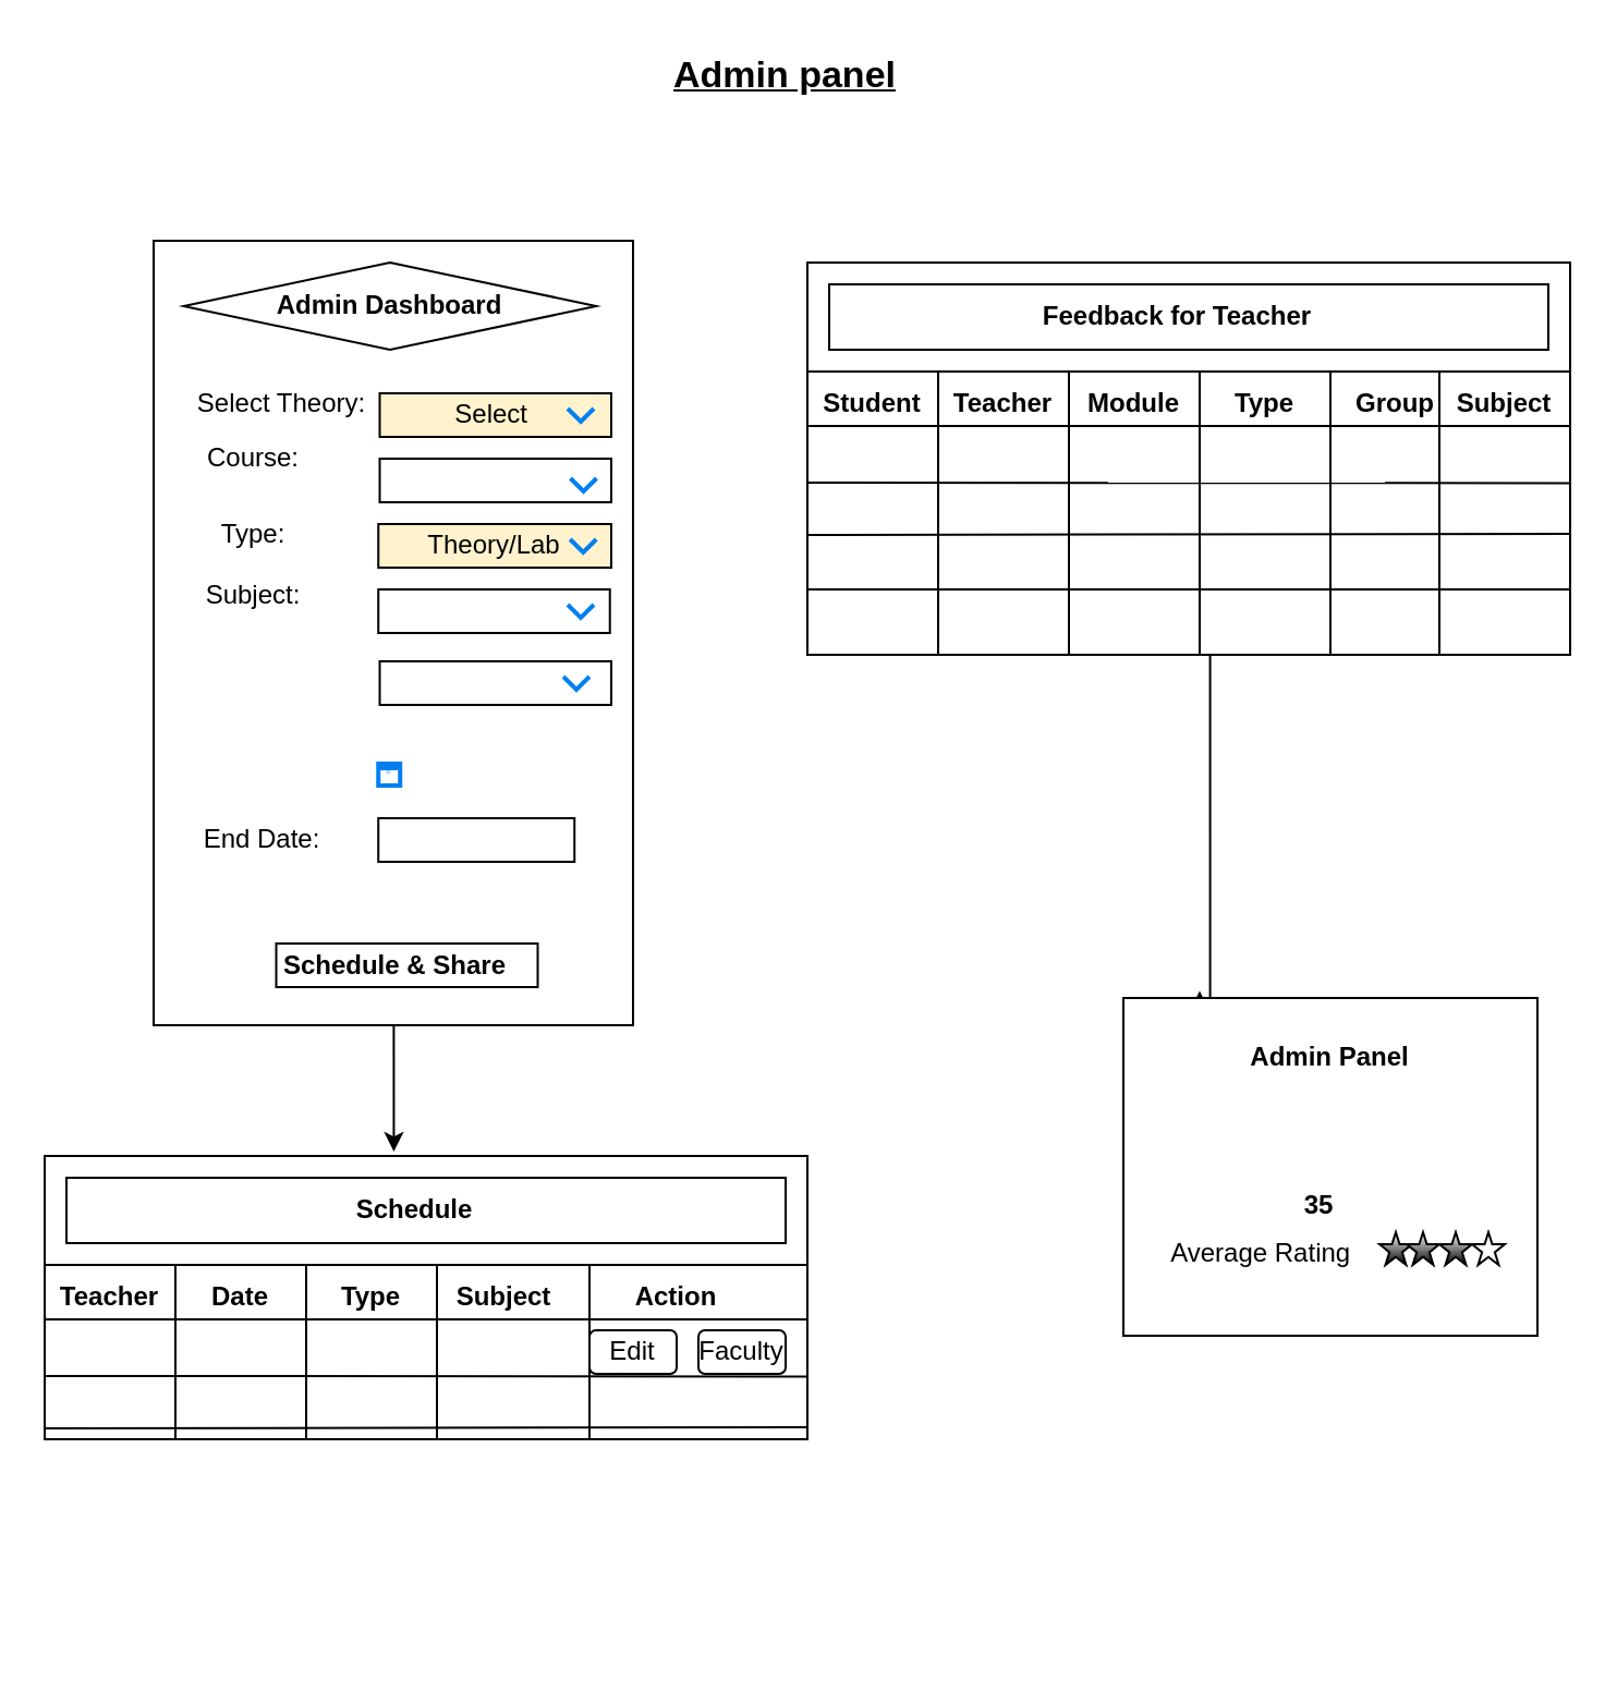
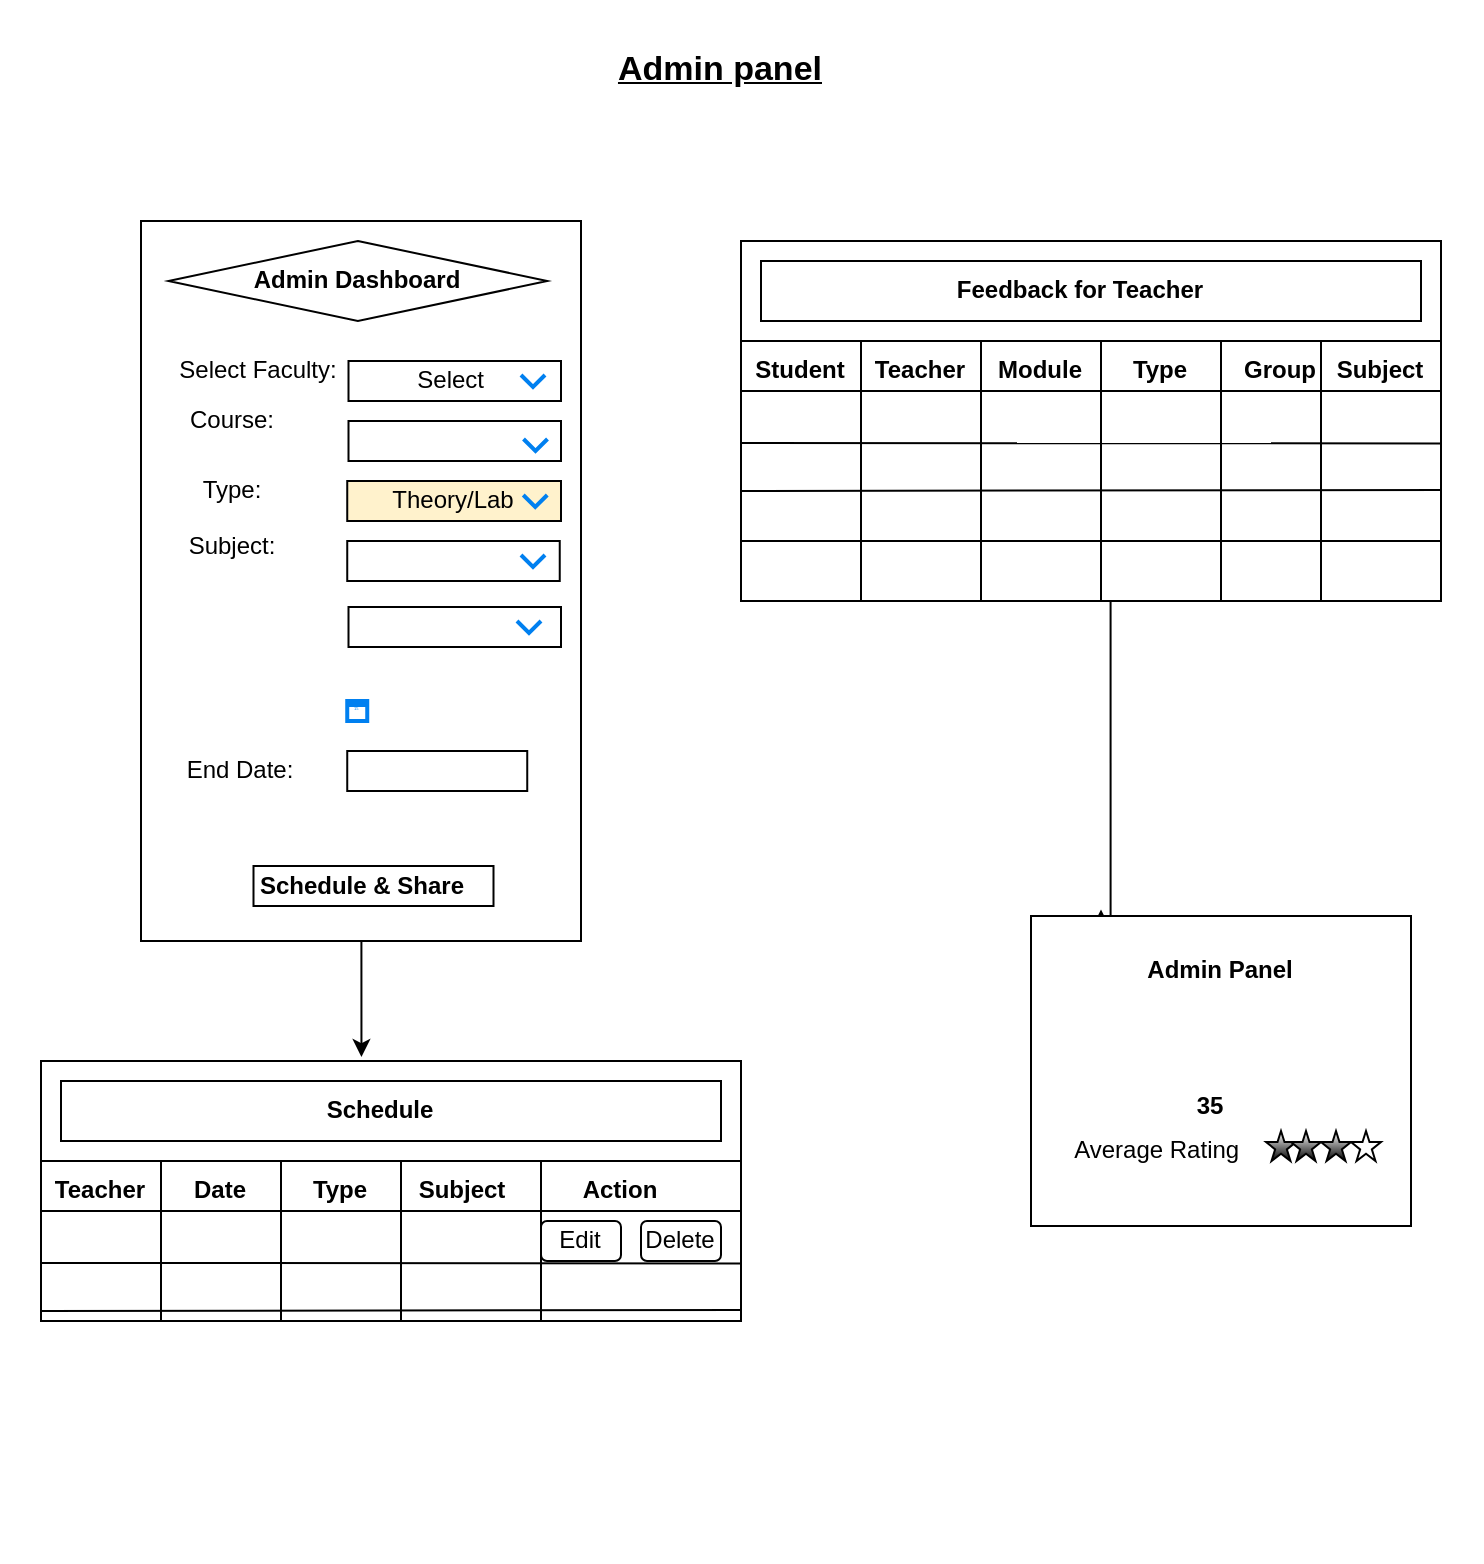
  <mxCell id="0" />
  <mxCell id="1" parent="0" />
  <mxCell id="2" value="Admin panel" style="text;strokeColor=none;align=center;fillColor=none;html=1;verticalAlign=middle;whiteSpace=wrap;rounded=0;fontStyle=5;fontSize=17;" vertex="1" parent="1"><mxGeometry x="240" y="20" width="240" height="30" as="geometry" /></mxCell>
  <mxCell id="3" value="" style="edgeStyle=orthogonalEdgeStyle;rounded=0;orthogonalLoop=1;jettySize=auto;html=1;entryX=0.481;entryY=-0.018;entryDx=0;entryDy=0;entryPerimeter=0;" edge="1" parent="1"><mxGeometry relative="1" as="geometry"><mxPoint x="130.63" y="390" as="sourcePoint" /><mxPoint x="180.23" y="528.02" as="targetPoint" /><Array as="points"><mxPoint x="182" y="390" /><mxPoint x="182" y="461" /><mxPoint x="180" y="461" /></Array></mxGeometry></mxCell>
  <mxCell id="4" value="" style="rounded=0;whiteSpace=wrap;html=1;" vertex="1" parent="1"><mxGeometry x="70" y="110" width="220" height="360" as="geometry" /></mxCell>
  <mxCell id="5" value="&lt;b&gt;Admin Dashboard&lt;/b&gt;" style="rhombus;whiteSpace=wrap;html=1;" vertex="1" parent="1"><mxGeometry x="83.75" y="120" width="189.37" height="40" as="geometry" /></mxCell>
- <mxCell id="6" value="Select Theory:" style="text;strokeColor=none;align=center;fillColor=none;html=1;verticalAlign=middle;whiteSpace=wrap;rounded=0;" vertex="1" parent="1"><mxGeometry x="78.75" y="170" width="100" height="30" as="geometry" /></mxCell>
- <mxCell id="7" value="Select&amp;nbsp;" style="rounded=0;whiteSpace=wrap;html=1;fillColor=#fff2cc;" vertex="1" parent="1"><mxGeometry x="173.75" y="180" width="106.25" height="20" as="geometry" /></mxCell>
+ <mxCell id="6" value="Select Faculty:" style="text;strokeColor=none;align=center;fillColor=none;html=1;verticalAlign=middle;whiteSpace=wrap;rounded=0;" vertex="1" parent="1"><mxGeometry x="78.75" y="170" width="100" height="30" as="geometry" /></mxCell>
+ <mxCell id="7" value="Select&amp;nbsp;" style="rounded=0;whiteSpace=wrap;html=1;" vertex="1" parent="1"><mxGeometry x="173.75" y="180" width="106.25" height="20" as="geometry" /></mxCell>
  <mxCell id="8" value="Type:" style="text;strokeColor=none;align=center;fillColor=none;html=1;verticalAlign=middle;whiteSpace=wrap;rounded=0;" vertex="1" parent="1"><mxGeometry x="86.25" y="230" width="60" height="30" as="geometry" /></mxCell>
  <mxCell id="9" value="Theory/Lab" style="rounded=0;whiteSpace=wrap;html=1;fillColor=#fff2cc;" vertex="1" parent="1"><mxGeometry x="173.12" y="240" width="106.88" height="20" as="geometry" /></mxCell>
  <mxCell id="10" value="" style="html=1;verticalLabelPosition=bottom;labelBackgroundColor=#ffffff;verticalAlign=top;shadow=0;dashed=0;strokeWidth=2;shape=mxgraph.ios7.misc.down;strokeColor=#0080f0;" vertex="1" parent="1"><mxGeometry x="260" y="187" width="12" height="6" as="geometry" /></mxCell>
  <mxCell id="11" value="End Date:" style="text;strokeColor=none;align=center;fillColor=none;html=1;verticalAlign=middle;whiteSpace=wrap;rounded=0;" vertex="1" parent="1"><mxGeometry x="90" y="370" width="60" height="30" as="geometry" /></mxCell>
  <mxCell id="12" value="" style="rounded=0;whiteSpace=wrap;html=1;" vertex="1" parent="1"><mxGeometry x="126.25" y="432.5" width="120" height="20" as="geometry" /></mxCell>
  <mxCell id="13" value="Schedule &amp;amp; Share" style="text;strokeColor=none;align=center;fillColor=none;html=1;verticalAlign=middle;whiteSpace=wrap;rounded=0;fontStyle=1" vertex="1" parent="1"><mxGeometry x="126.25" y="427.5" width="110" height="30" as="geometry" /></mxCell>
  <mxCell id="14" value="" style="html=1;verticalLabelPosition=bottom;align=center;labelBackgroundColor=#ffffff;verticalAlign=top;strokeWidth=2;strokeColor=#0080F0;shadow=0;dashed=0;shape=mxgraph.ios7.icons.calendar;" vertex="1" parent="1"><mxGeometry x="173.12" y="350" width="10" height="10" as="geometry" /></mxCell>
  <mxCell id="15" value="" style="rounded=0;whiteSpace=wrap;html=1;" vertex="1" parent="1"><mxGeometry x="173.12" y="375" width="90" height="20" as="geometry" /></mxCell>
  <mxCell id="16" value="" style="edgeStyle=orthogonalEdgeStyle;rounded=0;orthogonalLoop=1;jettySize=auto;html=1;entryX=0.159;entryY=0.011;entryDx=0;entryDy=0;entryPerimeter=0;" edge="1" parent="1"><mxGeometry relative="1" as="geometry"><mxPoint x="554.79" y="295" as="sourcePoint" /><mxPoint x="550" y="454.205" as="targetPoint" /><Array as="points"><mxPoint x="555" y="465" /><mxPoint x="550" y="465" /></Array></mxGeometry></mxCell>
  <mxCell id="17" value="" style="rounded=0;whiteSpace=wrap;html=1;" vertex="1" parent="1"><mxGeometry x="370" y="120" width="350" height="180" as="geometry" /></mxCell>
  <mxCell id="18" value="" style="rounded=0;whiteSpace=wrap;html=1;" vertex="1" parent="1"><mxGeometry x="380" y="130" width="330" height="30" as="geometry" /></mxCell>
  <mxCell id="19" value="Feedback for Teacher" style="text;strokeColor=none;align=center;fillColor=none;html=1;verticalAlign=middle;whiteSpace=wrap;rounded=0;fontStyle=1" vertex="1" parent="1"><mxGeometry x="470" y="130" width="140" height="30" as="geometry" /></mxCell>
  <mxCell id="20" value="" style="rounded=0;whiteSpace=wrap;html=1;" vertex="1" parent="1"><mxGeometry x="370" y="170" width="350" height="100" as="geometry" /></mxCell>
  <mxCell id="21" value="" style="line;strokeWidth=1;rotatable=0;dashed=0;labelPosition=right;align=left;verticalAlign=middle;spacingTop=0;spacingLeft=6;points=[];portConstraint=eastwest;" vertex="1" parent="1"><mxGeometry x="370" y="190" width="350" height="10" as="geometry" /></mxCell>
  <mxCell id="22" value="" style="endArrow=none;html=1;rounded=0;entryX=1;entryY=0.75;entryDx=0;entryDy=0;" edge="1" parent="1"><mxGeometry relative="1" as="geometry"><mxPoint x="370" y="245" as="sourcePoint" /><mxPoint x="720" y="244.5" as="targetPoint" /></mxGeometry></mxCell>
  <mxCell id="23" value="" style="endArrow=none;html=1;rounded=0;entryX=1;entryY=0.5;entryDx=0;entryDy=0;" edge="1" parent="1"><mxGeometry relative="1" as="geometry"><mxPoint x="370" y="221" as="sourcePoint" /><mxPoint x="720" y="221.2" as="targetPoint" /></mxGeometry></mxCell>
  <mxCell id="24" value="" style="shape=partialRectangle;whiteSpace=wrap;html=1;right=0;top=0;bottom=0;fillColor=none;routingCenterX=-0.5;" vertex="1" parent="1"><mxGeometry x="430" y="170" width="120" height="130" as="geometry" /></mxCell>
  <mxCell id="25" value="" style="shape=partialRectangle;whiteSpace=wrap;html=1;top=0;bottom=0;fillColor=none;" vertex="1" parent="1"><mxGeometry x="490" y="170" width="120" height="130" as="geometry" /></mxCell>
  <mxCell id="26" value="" style="shape=partialRectangle;whiteSpace=wrap;html=1;top=0;bottom=0;fillColor=none;" vertex="1" parent="1"><mxGeometry x="550" y="170" width="110" height="130" as="geometry" /></mxCell>
  <mxCell id="27" value="Student" style="text;strokeColor=none;align=center;fillColor=none;html=1;verticalAlign=middle;whiteSpace=wrap;rounded=0;fontStyle=1" vertex="1" parent="1"><mxGeometry x="370" y="170" width="60" height="30" as="geometry" /></mxCell>
  <mxCell id="28" value="Teacher" style="text;strokeColor=none;align=center;fillColor=none;html=1;verticalAlign=middle;whiteSpace=wrap;rounded=0;fontStyle=1" vertex="1" parent="1"><mxGeometry x="430" y="170" width="60" height="30" as="geometry" /></mxCell>
  <mxCell id="29" value="Module" style="text;strokeColor=none;align=center;fillColor=none;html=1;verticalAlign=middle;whiteSpace=wrap;rounded=0;fontStyle=1" vertex="1" parent="1"><mxGeometry x="490" y="170" width="60" height="30" as="geometry" /></mxCell>
  <mxCell id="30" value="Type" style="text;strokeColor=none;align=center;fillColor=none;html=1;verticalAlign=middle;whiteSpace=wrap;rounded=0;fontStyle=1" vertex="1" parent="1"><mxGeometry x="550" y="170" width="60" height="30" as="geometry" /></mxCell>
  <mxCell id="31" value="Group" style="text;strokeColor=none;align=center;fillColor=none;html=1;verticalAlign=middle;whiteSpace=wrap;rounded=0;fontStyle=1" vertex="1" parent="1"><mxGeometry x="610" y="170" width="60" height="30" as="geometry" /></mxCell>
  <mxCell id="32" value="Subject" style="text;strokeColor=none;align=center;fillColor=none;html=1;verticalAlign=middle;whiteSpace=wrap;rounded=0;fontStyle=1" vertex="1" parent="1"><mxGeometry x="660" y="170" width="60" height="30" as="geometry" /></mxCell>
  <mxCell id="33" value="" style="rounded=1;whiteSpace=wrap;html=1;" vertex="1" parent="1"><mxGeometry x="226.25" y="760" width="53.75" as="geometry" /></mxCell>
  <mxCell id="34" value="" style="rounded=0;whiteSpace=wrap;html=1;" vertex="1" parent="1"><mxGeometry x="515" y="457.5" width="190" height="155" as="geometry" /></mxCell>
  <mxCell id="35" value="Admin Panel" style="text;strokeColor=none;align=center;fillColor=none;html=1;verticalAlign=middle;whiteSpace=wrap;rounded=0;fontStyle=1" vertex="1" parent="1"><mxGeometry x="560" y="470" width="100" height="30" as="geometry" /></mxCell>
  <mxCell id="36" value="35&lt;div&gt;&lt;br&gt;&lt;/div&gt;" style="text;strokeColor=none;align=center;fillColor=none;html=1;verticalAlign=middle;whiteSpace=wrap;rounded=0;fontStyle=1" vertex="1" parent="1"><mxGeometry x="575" y="555" width="60" height="10" as="geometry" /></mxCell>
  <mxCell id="37" value="Average Rating&amp;nbsp;" style="text;strokeColor=none;align=center;fillColor=none;html=1;verticalAlign=middle;whiteSpace=wrap;rounded=0;" vertex="1" parent="1"><mxGeometry x="535" y="560" width="90" height="30" as="geometry" /></mxCell>
  <mxCell id="38" value="" style="verticalLabelPosition=bottom;verticalAlign=top;html=1;shape=mxgraph.basic.star;whiteSpace=wrap;fillColor=default;gradientColor=default;" vertex="1" parent="1"><mxGeometry x="632.5" y="565" width="15" height="15" as="geometry" /></mxCell>
  <mxCell id="39" value="" style="verticalLabelPosition=bottom;verticalAlign=top;html=1;shape=mxgraph.basic.star;whiteSpace=wrap;fillColor=default;gradientColor=default;" vertex="1" parent="1"><mxGeometry x="645" y="565" width="15" height="15" as="geometry" /></mxCell>
  <mxCell id="40" value="" style="verticalLabelPosition=bottom;verticalAlign=top;html=1;shape=mxgraph.basic.star;whiteSpace=wrap;fillColor=default;gradientColor=default;" vertex="1" parent="1"><mxGeometry x="660" y="565" width="15" height="15" as="geometry" /></mxCell>
  <mxCell id="41" value="" style="verticalLabelPosition=bottom;verticalAlign=top;html=1;shape=mxgraph.basic.star;whiteSpace=wrap;fillColor=default;gradientColor=none;" vertex="1" parent="1"><mxGeometry x="675" y="565" width="15" height="15" as="geometry" /></mxCell>
  <mxCell id="42" value="" style="rounded=0;whiteSpace=wrap;html=1;" vertex="1" parent="1"><mxGeometry x="20" y="530" width="350" height="110" as="geometry" /></mxCell>
  <mxCell id="43" value="" style="rounded=0;whiteSpace=wrap;html=1;" vertex="1" parent="1"><mxGeometry x="30" y="540" width="330" height="30" as="geometry" /></mxCell>
  <mxCell id="44" value="Schedule" style="text;strokeColor=none;align=center;fillColor=none;html=1;verticalAlign=middle;whiteSpace=wrap;rounded=0;fontStyle=1" vertex="1" parent="1"><mxGeometry x="120" y="540" width="140" height="30" as="geometry" /></mxCell>
  <mxCell id="45" value="" style="rounded=0;whiteSpace=wrap;html=1;" vertex="1" parent="1"><mxGeometry x="20" y="580" width="350" height="80" as="geometry" /></mxCell>
  <mxCell id="46" value="" style="line;strokeWidth=1;rotatable=0;dashed=0;labelPosition=right;align=left;verticalAlign=middle;spacingTop=0;spacingLeft=6;points=[];portConstraint=eastwest;" vertex="1" parent="1"><mxGeometry x="20" y="600" width="350" height="10" as="geometry" /></mxCell>
  <mxCell id="47" value="" style="endArrow=none;html=1;rounded=0;entryX=1;entryY=0.75;entryDx=0;entryDy=0;" edge="1" parent="1"><mxGeometry relative="1" as="geometry"><mxPoint x="20" y="655" as="sourcePoint" /><mxPoint x="370" y="654.5" as="targetPoint" /></mxGeometry></mxCell>
  <mxCell id="48" value="" style="endArrow=none;html=1;rounded=0;entryX=1;entryY=0.5;entryDx=0;entryDy=0;" edge="1" parent="1"><mxGeometry relative="1" as="geometry"><mxPoint x="20" y="631" as="sourcePoint" /><mxPoint x="370" y="631.2" as="targetPoint" /></mxGeometry></mxCell>
  <mxCell id="49" value="" style="shape=partialRectangle;whiteSpace=wrap;html=1;right=0;top=0;bottom=0;fillColor=none;routingCenterX=-0.5;" vertex="1" parent="1"><mxGeometry x="80" y="580" width="120" height="80" as="geometry" /></mxCell>
  <mxCell id="50" value="" style="shape=partialRectangle;whiteSpace=wrap;html=1;top=0;bottom=0;fillColor=none;" vertex="1" parent="1"><mxGeometry x="140" y="580" width="60" height="80" as="geometry" /></mxCell>
  <mxCell id="51" value="Teacher" style="text;strokeColor=none;align=center;fillColor=none;html=1;verticalAlign=middle;whiteSpace=wrap;rounded=0;fontStyle=1" vertex="1" parent="1"><mxGeometry x="20" y="580" width="60" height="30" as="geometry" /></mxCell>
  <mxCell id="52" value="Type" style="text;strokeColor=none;align=center;fillColor=none;html=1;verticalAlign=middle;whiteSpace=wrap;rounded=0;fontStyle=1" vertex="1" parent="1"><mxGeometry x="140" y="580" width="60" height="30" as="geometry" /></mxCell>
  <mxCell id="53" value="Subject" style="text;strokeColor=none;align=center;fillColor=none;html=1;verticalAlign=middle;whiteSpace=wrap;rounded=0;fontStyle=1" vertex="1" parent="1"><mxGeometry x="201.25" y="580" width="60" height="30" as="geometry" /></mxCell>
  <mxCell id="54" value="" style="shape=partialRectangle;whiteSpace=wrap;html=1;right=0;top=0;bottom=0;fillColor=none;routingCenterX=-0.5;" vertex="1" parent="1"><mxGeometry x="270" y="580" width="110" height="80" as="geometry" /></mxCell>
  <mxCell id="55" value="Action" style="text;strokeColor=none;align=center;fillColor=none;html=1;verticalAlign=middle;whiteSpace=wrap;rounded=0;fontStyle=1" vertex="1" parent="1"><mxGeometry x="280" y="580" width="60" height="30" as="geometry" /></mxCell>
  <mxCell id="56" value="Date" style="text;strokeColor=none;align=center;fillColor=none;html=1;verticalAlign=middle;whiteSpace=wrap;rounded=0;fontStyle=1" vertex="1" parent="1"><mxGeometry x="80" y="580" width="60" height="30" as="geometry" /></mxCell>
  <mxCell id="57" value="" style="rounded=1;whiteSpace=wrap;html=1;" vertex="1" parent="1"><mxGeometry x="270" y="610" width="40" height="20" as="geometry" /></mxCell>
  <mxCell id="58" value="" style="rounded=1;whiteSpace=wrap;html=1;" vertex="1" parent="1"><mxGeometry x="320" y="610" width="40" height="20" as="geometry" /></mxCell>
  <mxCell id="59" value="Edit" style="text;strokeColor=none;align=center;fillColor=none;html=1;verticalAlign=middle;whiteSpace=wrap;rounded=0;" vertex="1" parent="1"><mxGeometry x="260" y="605" width="60" height="30" as="geometry" /></mxCell>
- <mxCell id="60" value="Faculty" style="text;strokeColor=none;align=center;fillColor=none;html=1;verticalAlign=middle;whiteSpace=wrap;rounded=0;" vertex="1" parent="1"><mxGeometry x="310" y="605" width="60" height="30" as="geometry" /></mxCell>
+ <mxCell id="60" value="Delete" style="text;strokeColor=none;align=center;fillColor=none;html=1;verticalAlign=middle;whiteSpace=wrap;rounded=0;" vertex="1" parent="1"><mxGeometry x="310" y="605" width="60" height="30" as="geometry" /></mxCell>
  <mxCell id="61" value="Course:" style="text;strokeColor=none;align=center;fillColor=none;html=1;verticalAlign=middle;whiteSpace=wrap;rounded=0;" vertex="1" parent="1"><mxGeometry x="86.25" y="195" width="60" height="30" as="geometry" /></mxCell>
  <mxCell id="62" value="" style="rounded=0;whiteSpace=wrap;html=1;" vertex="1" parent="1"><mxGeometry x="173.75" y="210" width="106.25" height="20" as="geometry" /></mxCell>
  <mxCell id="63" value="" style="html=1;verticalLabelPosition=bottom;labelBackgroundColor=#ffffff;verticalAlign=top;shadow=0;dashed=0;strokeWidth=2;shape=mxgraph.ios7.misc.down;strokeColor=#0080f0;" vertex="1" parent="1"><mxGeometry x="261.25" y="219" width="12" height="6" as="geometry" /></mxCell>
  <mxCell id="64" value="" style="html=1;verticalLabelPosition=bottom;labelBackgroundColor=#ffffff;verticalAlign=top;shadow=0;dashed=0;strokeWidth=2;shape=mxgraph.ios7.misc.down;strokeColor=#0080f0;" vertex="1" parent="1"><mxGeometry x="261.12" y="247" width="12" height="6" as="geometry" /></mxCell>
  <mxCell id="65" value="Subject:" style="text;strokeColor=none;align=center;fillColor=none;html=1;verticalAlign=middle;whiteSpace=wrap;rounded=0;" vertex="1" parent="1"><mxGeometry x="86.25" y="253" width="60" height="40" as="geometry" /></mxCell>
  <mxCell id="66" value="" style="rounded=0;whiteSpace=wrap;html=1;" vertex="1" parent="1"><mxGeometry x="173.12" y="270" width="106.25" height="20" as="geometry" /></mxCell>
  <mxCell id="67" value="" style="rounded=0;whiteSpace=wrap;html=1;" vertex="1" parent="1"><mxGeometry x="173.75" y="303" width="106.25" height="20" as="geometry" /></mxCell>
  <mxCell id="68" value="" style="html=1;verticalLabelPosition=bottom;labelBackgroundColor=#ffffff;verticalAlign=top;shadow=0;dashed=0;strokeWidth=2;shape=mxgraph.ios7.misc.down;strokeColor=#0080f0;" vertex="1" parent="1"><mxGeometry x="260" y="277" width="12" height="6" as="geometry" /></mxCell>
  <mxCell id="69" value="" style="html=1;verticalLabelPosition=bottom;labelBackgroundColor=#ffffff;verticalAlign=top;shadow=0;dashed=0;strokeWidth=2;shape=mxgraph.ios7.misc.down;strokeColor=#0080f0;" vertex="1" parent="1"><mxGeometry x="258" y="310" width="12" height="6" as="geometry" /></mxCell>
